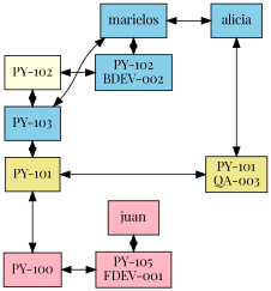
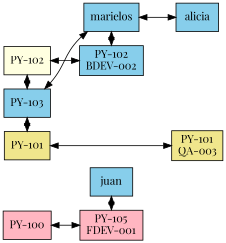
  digraph {
    fontname="Playfair Display"
    rankdir=LR
    node [fillcolor=skyblue fontname="Playfair Display" group=0 shape=box style=filled]
    edge [dir=both fontname="Playfair Display"]
    n1 [fillcolor=lightyellow group=1 label="PY-102"]
    n2 [group=2 label="PY-103"]
    n3 [fillcolor=khaki group=3 label="PY-101"]
    n4 [fillcolor=lightpink group=4 label="PY-100"]
-   n5 [fillcolor=lightpink label=juan]
+   n5 [label=juan]
    n6 [fillcolor=lightpink group=4 label="PY-105\nFDEV-001"]
    n7 [label=marielos]
    n8 [group=1 label="PY-102\nBDEV-002"]
    n9 [label=alicia]
    n10 [fillcolor=khaki group=3 label="PY-101\nQA-003"]
    subgraph sub_1 {
      rank=same
      n1
      n2
      n3
      n4
    }
    subgraph sub_2 {
      rank=same
      n5
      n6
    }
    subgraph sub_3 {
      rank=same
      n7
      n8
    }
    subgraph sub_4 {
      rank=same
      n9
      n10
    }
    n1 -> n2
    n1 -> n8
    n2 -> n3
    n2 -> n7
-   n3 -> n4
    n3 -> n10
    n4 -> n6
    n5 -> n6
    n7 -> n8
    n7 -> n9
-   n9 -> n10
  }
